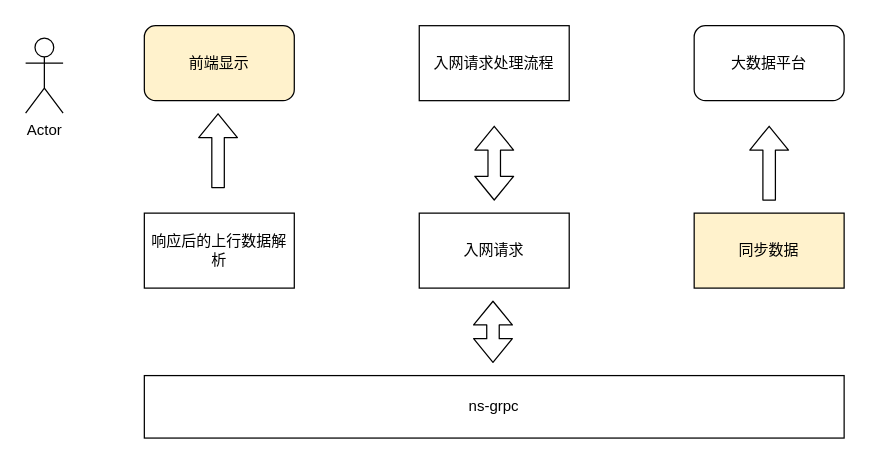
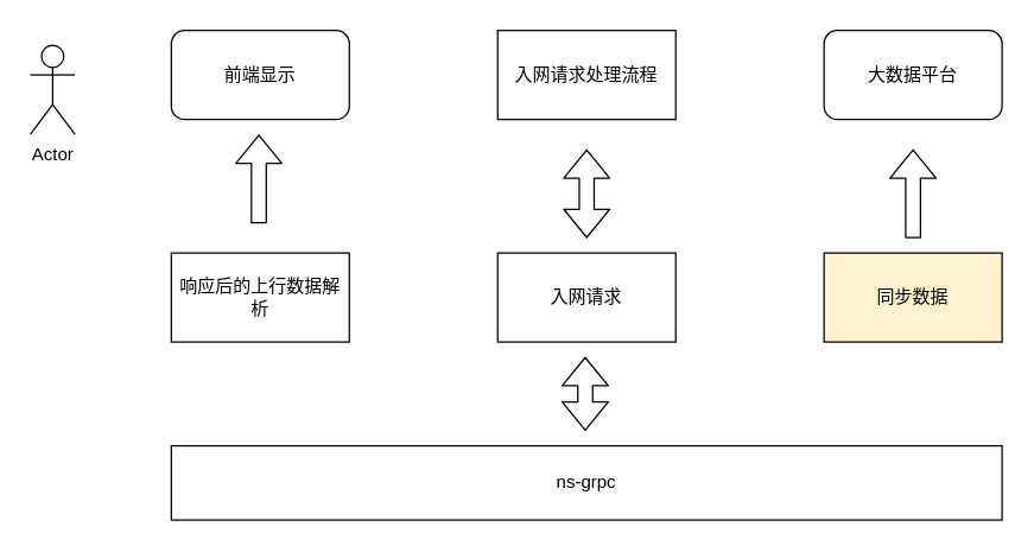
  <mxCell id="0" />
  <mxCell id="1" parent="0" />
  <mxCell id="2" value="ns-grpc" style="rounded=0;whiteSpace=wrap;html=1;" parent="1" vertex="1"><mxGeometry x="115" y="300" width="560" height="50" as="geometry" /></mxCell>
  <mxCell id="3" value="同步数据" style="rounded=0;whiteSpace=wrap;html=1;fillColor=#fff2cc;" parent="1" vertex="1"><mxGeometry x="555" y="170" width="120" height="60" as="geometry" /></mxCell>
  <mxCell id="4" value="入网请求" style="rounded=0;whiteSpace=wrap;html=1;" parent="1" vertex="1"><mxGeometry x="335" y="170" width="120" height="60" as="geometry" /></mxCell>
  <mxCell id="5" value="" style="shape=flexArrow;endArrow=classic;html=1;" parent="1" edge="1"><mxGeometry width="50" height="50" relative="1" as="geometry"><mxPoint x="615" y="160" as="sourcePoint" /><mxPoint x="615" y="100" as="targetPoint" /></mxGeometry></mxCell>
  <mxCell id="6" value="入网请求处理流程" style="rounded=0;whiteSpace=wrap;html=1;" parent="1" vertex="1"><mxGeometry x="335" y="20" width="120" height="60" as="geometry" /></mxCell>
  <mxCell id="7" value="" style="shape=flexArrow;endArrow=classic;startArrow=classic;html=1;" parent="1" edge="1"><mxGeometry width="50" height="50" relative="1" as="geometry"><mxPoint x="394" y="290" as="sourcePoint" /><mxPoint x="394" y="240" as="targetPoint" /></mxGeometry></mxCell>
  <mxCell id="8" value="" style="shape=flexArrow;endArrow=classic;startArrow=classic;html=1;" parent="1" edge="1"><mxGeometry width="50" height="50" relative="1" as="geometry"><mxPoint x="395" y="160" as="sourcePoint" /><mxPoint x="395" y="100" as="targetPoint" /></mxGeometry></mxCell>
- <mxCell id="9" value="前端显示" style="rounded=1;whiteSpace=wrap;html=1;fillColor=#fff2cc;" parent="1" vertex="1"><mxGeometry x="115" y="20" width="120" height="60" as="geometry" /></mxCell>
+ <mxCell id="9" value="前端显示" style="rounded=1;whiteSpace=wrap;html=1;" parent="1" vertex="1"><mxGeometry x="115" y="20" width="120" height="60" as="geometry" /></mxCell>
  <mxCell id="10" value="响应后的上行数据解析" style="rounded=0;whiteSpace=wrap;html=1;" parent="1" vertex="1"><mxGeometry x="115" y="170" width="120" height="60" as="geometry" /></mxCell>
  <mxCell id="11" value="Actor" style="shape=umlActor;verticalLabelPosition=bottom;labelBackgroundColor=#ffffff;verticalAlign=top;html=1;outlineConnect=0;" parent="1" vertex="1"><mxGeometry x="20" y="30" width="30" height="60" as="geometry" /></mxCell>
  <mxCell id="12" value="大数据平台" style="rounded=1;whiteSpace=wrap;html=1;" parent="1" vertex="1"><mxGeometry x="555" y="20" width="120" height="60" as="geometry" /></mxCell>
  <mxCell id="13" value="" style="shape=flexArrow;endArrow=classic;html=1;" parent="1" edge="1"><mxGeometry width="50" height="50" relative="1" as="geometry"><mxPoint x="174" y="150" as="sourcePoint" /><mxPoint x="174" y="90" as="targetPoint" /></mxGeometry></mxCell>
